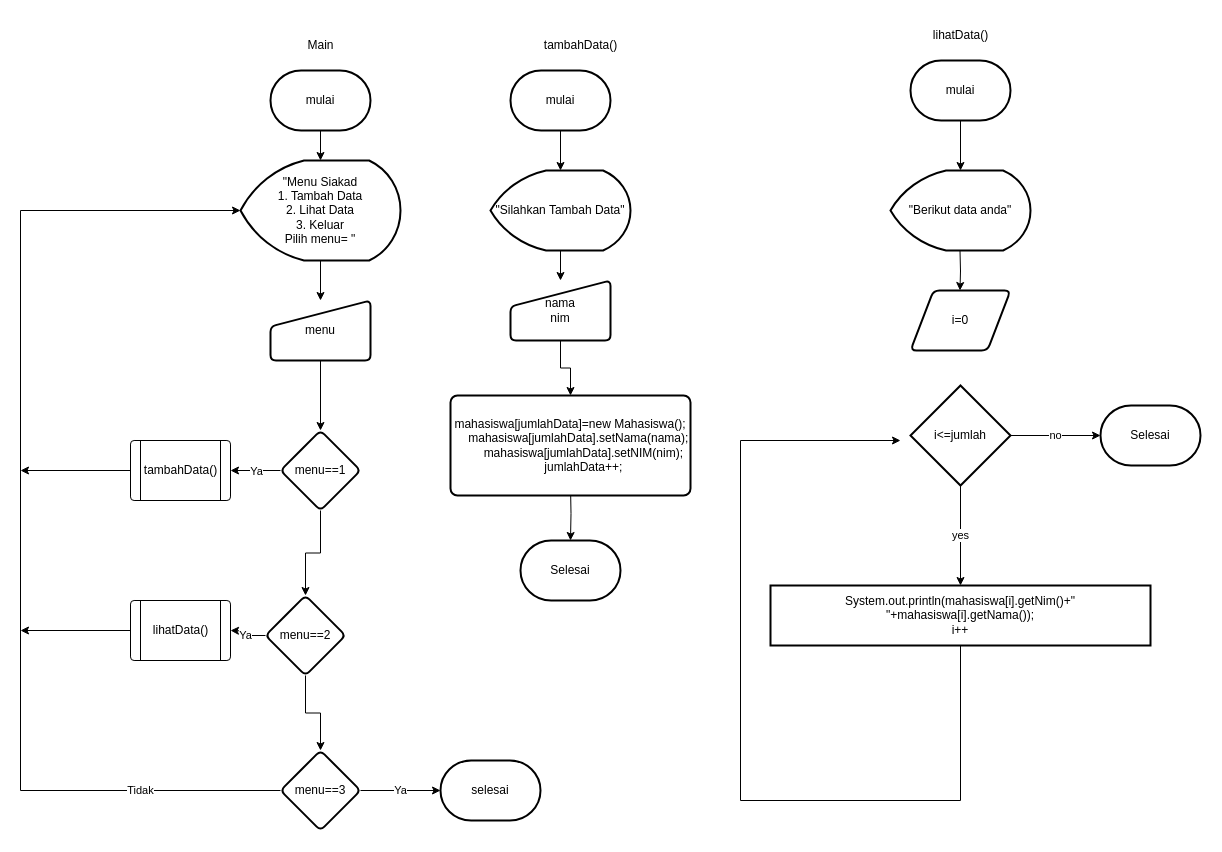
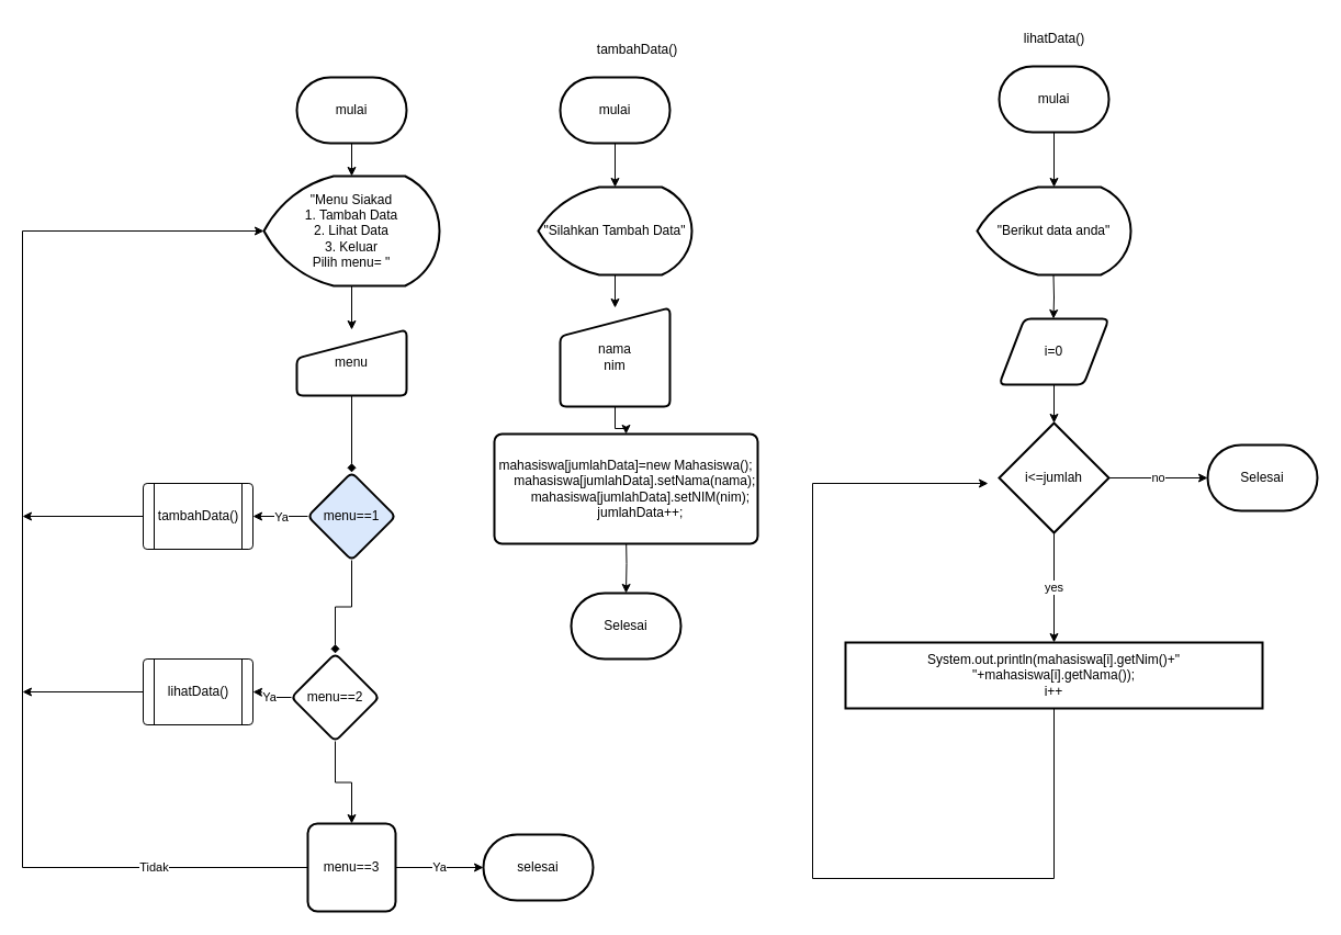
  <mxCell id="0" />
  <mxCell id="1" parent="0" />
  <mxCell id="2" value="" style="edgeStyle=orthogonalEdgeStyle;rounded=0;orthogonalLoop=1;jettySize=auto;html=1;" edge="1" parent="1" source="3" target="5"><mxGeometry relative="1" as="geometry" /></mxCell>
  <mxCell id="3" value="mulai" style="strokeWidth=2;html=1;shape=mxgraph.flowchart.terminator;whiteSpace=wrap;" vertex="1" parent="1"><mxGeometry x="270" y="70" width="100" height="60" as="geometry" /></mxCell>
  <mxCell id="4" value="" style="edgeStyle=orthogonalEdgeStyle;rounded=0;orthogonalLoop=1;jettySize=auto;html=1;" edge="1" parent="1" source="5" target="7"><mxGeometry relative="1" as="geometry" /></mxCell>
  <mxCell id="5" value="&quot;Menu Siakad&lt;br&gt;1. Tambah Data&lt;br&gt;2. Lihat Data&lt;br&gt;3. Keluar&lt;br&gt;Pilih menu= &quot;" style="strokeWidth=2;html=1;shape=mxgraph.flowchart.display;whiteSpace=wrap;" vertex="1" parent="1"><mxGeometry x="240" y="160" width="160" height="100" as="geometry" /></mxCell>
- <mxCell id="6" value="" style="edgeStyle=orthogonalEdgeStyle;rounded=0;orthogonalLoop=1;jettySize=auto;html=1;" edge="1" parent="1" source="7" target="10"><mxGeometry relative="1" as="geometry" /></mxCell>
+ <mxCell id="6" value="" style="edgeStyle=orthogonalEdgeStyle;rounded=0;orthogonalLoop=1;jettySize=auto;html=1;endArrow=diamond;" edge="1" parent="1" source="7" target="10"><mxGeometry relative="1" as="geometry" /></mxCell>
  <mxCell id="7" value="menu" style="html=1;strokeWidth=2;shape=manualInput;whiteSpace=wrap;rounded=1;size=26;arcSize=11;" vertex="1" parent="1"><mxGeometry x="270" y="300" width="100" height="60" as="geometry" /></mxCell>
- <mxCell id="8" value="" style="edgeStyle=orthogonalEdgeStyle;rounded=0;orthogonalLoop=1;jettySize=auto;html=1;" edge="1" parent="1" source="10" target="13"><mxGeometry relative="1" as="geometry" /></mxCell>
+ <mxCell id="8" value="" style="edgeStyle=orthogonalEdgeStyle;rounded=0;orthogonalLoop=1;jettySize=auto;html=1;endArrow=diamond;" edge="1" parent="1" source="10" target="13"><mxGeometry relative="1" as="geometry" /></mxCell>
  <mxCell id="9" value="Ya" style="edgeStyle=orthogonalEdgeStyle;rounded=0;orthogonalLoop=1;jettySize=auto;html=1;" edge="1" parent="1" source="10"><mxGeometry relative="1" as="geometry"><mxPoint x="230" y="470" as="targetPoint" /></mxGeometry></mxCell>
- <mxCell id="10" value="menu==1" style="rhombus;whiteSpace=wrap;html=1;strokeWidth=2;rounded=1;arcSize=11;" vertex="1" parent="1"><mxGeometry x="280" y="430" width="80" height="80" as="geometry" /></mxCell>
+ <mxCell id="10" value="menu==1" style="rhombus;whiteSpace=wrap;html=1;strokeWidth=2;rounded=1;arcSize=11;fillColor=#dae8fc;" vertex="1" parent="1"><mxGeometry x="280" y="430" width="80" height="80" as="geometry" /></mxCell>
  <mxCell id="11" value="" style="edgeStyle=orthogonalEdgeStyle;rounded=0;orthogonalLoop=1;jettySize=auto;html=1;" edge="1" parent="1" source="13" target="16"><mxGeometry relative="1" as="geometry" /></mxCell>
  <mxCell id="12" value="Ya" style="edgeStyle=orthogonalEdgeStyle;rounded=0;orthogonalLoop=1;jettySize=auto;html=1;" edge="1" parent="1" source="13"><mxGeometry relative="1" as="geometry"><mxPoint x="230" y="630" as="targetPoint" /></mxGeometry></mxCell>
  <mxCell id="13" value="menu==2" style="rhombus;whiteSpace=wrap;html=1;strokeWidth=2;rounded=1;arcSize=11;" vertex="1" parent="1"><mxGeometry x="265" y="595" width="80" height="80" as="geometry" /></mxCell>
  <mxCell id="14" value="Ya" style="edgeStyle=orthogonalEdgeStyle;rounded=0;orthogonalLoop=1;jettySize=auto;html=1;" edge="1" parent="1" source="16" target="19"><mxGeometry relative="1" as="geometry" /></mxCell>
  <mxCell id="15" value="Tidak" style="edgeStyle=orthogonalEdgeStyle;rounded=0;orthogonalLoop=1;jettySize=auto;html=1;entryX=0;entryY=0.5;entryDx=0;entryDy=0;entryPerimeter=0;" edge="1" parent="1" source="16" target="5"><mxGeometry x="-0.736" relative="1" as="geometry"><mxPoint x="30" y="200" as="targetPoint" /><Array as="points"><mxPoint x="20" y="790" /><mxPoint x="20" y="210" /></Array><mxPoint as="offset" /></mxGeometry></mxCell>
- <mxCell id="16" value="menu==3" style="rhombus;whiteSpace=wrap;html=1;strokeWidth=2;rounded=1;arcSize=11;" vertex="1" parent="1"><mxGeometry x="280" y="750" width="80" height="80" as="geometry" /></mxCell>
+ <mxCell id="16" value="menu==3" style="whiteSpace=wrap;html=1;strokeWidth=2;arcSize=11;rounded=1;" vertex="1" parent="1"><mxGeometry x="280" y="750" width="80" height="80" as="geometry" /></mxCell>
  <mxCell id="17" style="edgeStyle=orthogonalEdgeStyle;rounded=0;orthogonalLoop=1;jettySize=auto;html=1;" edge="1" parent="1"><mxGeometry relative="1" as="geometry"><mxPoint x="20" y="630" as="targetPoint" /><mxPoint x="130" y="630" as="sourcePoint" /></mxGeometry></mxCell>
  <mxCell id="18" style="edgeStyle=orthogonalEdgeStyle;rounded=0;orthogonalLoop=1;jettySize=auto;html=1;" edge="1" parent="1"><mxGeometry relative="1" as="geometry"><mxPoint x="20" y="470" as="targetPoint" /><mxPoint x="130" y="470" as="sourcePoint" /></mxGeometry></mxCell>
  <mxCell id="19" value="selesai" style="strokeWidth=2;html=1;shape=mxgraph.flowchart.terminator;whiteSpace=wrap;" vertex="1" parent="1"><mxGeometry x="440" y="760" width="100" height="60" as="geometry" /></mxCell>
  <mxCell id="20" value="" style="verticalLabelPosition=bottom;verticalAlign=top;html=1;shape=process;whiteSpace=wrap;rounded=1;size=0.1;arcSize=6;" vertex="1" parent="1"><mxGeometry x="130" y="440" width="100" height="60" as="geometry" /></mxCell>
  <mxCell id="21" value="" style="edgeStyle=orthogonalEdgeStyle;rounded=0;orthogonalLoop=1;jettySize=auto;html=1;" edge="1" parent="1" source="22" target="36"><mxGeometry relative="1" as="geometry" /></mxCell>
  <mxCell id="22" value="mulai" style="strokeWidth=2;html=1;shape=mxgraph.flowchart.terminator;whiteSpace=wrap;" vertex="1" parent="1"><mxGeometry x="510" y="70" width="100" height="60" as="geometry" /></mxCell>
  <mxCell id="23" value="" style="edgeStyle=orthogonalEdgeStyle;rounded=0;orthogonalLoop=1;jettySize=auto;html=1;" edge="1" parent="1" target="24"><mxGeometry relative="1" as="geometry"><mxPoint x="570" y="485" as="sourcePoint" /></mxGeometry></mxCell>
  <mxCell id="24" value="Selesai" style="strokeWidth=2;html=1;shape=mxgraph.flowchart.terminator;whiteSpace=wrap;" vertex="1" parent="1"><mxGeometry x="520" y="540" width="100" height="60" as="geometry" /></mxCell>
  <mxCell id="25" value="" style="edgeStyle=orthogonalEdgeStyle;rounded=0;orthogonalLoop=1;jettySize=auto;html=1;" edge="1" parent="1" source="26" target="28"><mxGeometry relative="1" as="geometry" /></mxCell>
  <mxCell id="26" value="mulai" style="strokeWidth=2;html=1;shape=mxgraph.flowchart.terminator;whiteSpace=wrap;" vertex="1" parent="1"><mxGeometry x="910" y="60" width="100" height="60" as="geometry" /></mxCell>
  <mxCell id="27" value="" style="edgeStyle=orthogonalEdgeStyle;rounded=0;orthogonalLoop=1;jettySize=auto;html=1;" edge="1" parent="1"><mxGeometry relative="1" as="geometry"><mxPoint x="959.5" y="250" as="sourcePoint" /><mxPoint x="959.5" y="290" as="targetPoint" /></mxGeometry></mxCell>
  <mxCell id="28" value="&quot;Berikut data anda&quot;" style="strokeWidth=2;html=1;shape=mxgraph.flowchart.display;whiteSpace=wrap;" vertex="1" parent="1"><mxGeometry x="890" y="170" width="140" height="80" as="geometry" /></mxCell>
  <mxCell id="29" value="tambahData()" style="text;html=1;resizable=0;autosize=1;align=center;verticalAlign=middle;points=[];fillColor=none;strokeColor=none;rounded=0;" vertex="1" parent="1"><mxGeometry x="130" y="455" width="100" height="30" as="geometry" /></mxCell>
  <mxCell id="30" value="" style="verticalLabelPosition=bottom;verticalAlign=top;html=1;shape=process;whiteSpace=wrap;rounded=1;size=0.1;arcSize=6;" vertex="1" parent="1"><mxGeometry x="130" y="600" width="100" height="60" as="geometry" /></mxCell>
  <mxCell id="31" value="lihatData()" style="text;html=1;resizable=0;autosize=1;align=center;verticalAlign=middle;points=[];fillColor=none;strokeColor=none;rounded=0;" vertex="1" parent="1"><mxGeometry x="140" y="615" width="80" height="30" as="geometry" /></mxCell>
  <mxCell id="32" value="tambahData()" style="text;html=1;align=center;verticalAlign=middle;resizable=0;points=[];autosize=1;strokeColor=none;fillColor=none;" vertex="1" parent="1"><mxGeometry x="530" y="30" width="100" height="30" as="geometry" /></mxCell>
  <mxCell id="33" value="lihatData()" style="text;html=1;align=center;verticalAlign=middle;resizable=0;points=[];autosize=1;strokeColor=none;fillColor=none;" vertex="1" parent="1"><mxGeometry x="920" y="20" width="80" height="30" as="geometry" /></mxCell>
- <mxCell id="34" value="Main" style="text;html=1;align=center;verticalAlign=middle;resizable=0;points=[];autosize=1;strokeColor=none;fillColor=none;" vertex="1" parent="1"><mxGeometry x="295" y="30" width="50" height="30" as="geometry" /></mxCell>
  <mxCell id="35" value="" style="edgeStyle=orthogonalEdgeStyle;rounded=0;orthogonalLoop=1;jettySize=auto;html=1;" edge="1" parent="1" source="36" target="39"><mxGeometry relative="1" as="geometry" /></mxCell>
  <mxCell id="36" value="&quot;Silahkan Tambah Data&quot;" style="strokeWidth=2;html=1;shape=mxgraph.flowchart.display;whiteSpace=wrap;" vertex="1" parent="1"><mxGeometry x="490" y="170" width="140" height="80" as="geometry" /></mxCell>
  <mxCell id="37" value="mahasiswa[jumlahData]=new Mahasiswa();&lt;br&gt;&amp;nbsp; &amp;nbsp; &amp;nbsp;mahasiswa[jumlahData].setNama(nama);&lt;br&gt;&amp;nbsp; &amp;nbsp; &amp;nbsp; &amp;nbsp; mahasiswa[jumlahData].setNIM(nim);&lt;br&gt;&amp;nbsp; &amp;nbsp; &amp;nbsp; &amp;nbsp; jumlahData++;" style="rounded=1;whiteSpace=wrap;html=1;absoluteArcSize=1;arcSize=14;strokeWidth=2;" vertex="1" parent="1"><mxGeometry x="450" y="395" width="240" height="100" as="geometry" /></mxCell>
  <mxCell id="38" value="" style="edgeStyle=orthogonalEdgeStyle;rounded=0;orthogonalLoop=1;jettySize=auto;html=1;" edge="1" parent="1" source="39" target="37"><mxGeometry relative="1" as="geometry" /></mxCell>
- <mxCell id="39" value="nama&lt;br&gt;nim" style="html=1;strokeWidth=2;shape=manualInput;whiteSpace=wrap;rounded=1;size=26;arcSize=11;" vertex="1" parent="1"><mxGeometry x="510" y="280" width="100" height="60" as="geometry" /></mxCell>
+ <mxCell id="39" value="nama&lt;br&gt;nim" style="html=1;strokeWidth=2;shape=manualInput;whiteSpace=wrap;rounded=1;size=26;arcSize=11;" vertex="1" parent="1"><mxGeometry x="510" y="280" width="100" height="90" as="geometry" /></mxCell>
  <mxCell id="40" value="yes" style="edgeStyle=orthogonalEdgeStyle;rounded=0;orthogonalLoop=1;jettySize=auto;html=1;" edge="1" parent="1" source="42" target="46"><mxGeometry relative="1" as="geometry" /></mxCell>
  <mxCell id="41" value="no" style="edgeStyle=orthogonalEdgeStyle;rounded=0;orthogonalLoop=1;jettySize=auto;html=1;" edge="1" parent="1" source="42" target="47"><mxGeometry relative="1" as="geometry" /></mxCell>
  <mxCell id="42" value="i&amp;lt;=jumlah" style="strokeWidth=2;html=1;shape=mxgraph.flowchart.decision;whiteSpace=wrap;" vertex="1" parent="1"><mxGeometry x="910" y="385" width="100" height="100" as="geometry" /></mxCell>
+ <mxCell id="43" value="" style="edgeStyle=orthogonalEdgeStyle;rounded=0;orthogonalLoop=1;jettySize=auto;html=1;" edge="1" parent="1" source="44" target="42"><mxGeometry relative="1" as="geometry" /></mxCell>
  <mxCell id="44" value="i=0" style="shape=parallelogram;html=1;strokeWidth=2;perimeter=parallelogramPerimeter;whiteSpace=wrap;rounded=1;arcSize=12;size=0.23;" vertex="1" parent="1"><mxGeometry x="910" y="290" width="100" height="60" as="geometry" /></mxCell>
  <mxCell id="45" style="edgeStyle=orthogonalEdgeStyle;rounded=0;orthogonalLoop=1;jettySize=auto;html=1;" edge="1" parent="1" source="46"><mxGeometry relative="1" as="geometry"><mxPoint x="900" y="440" as="targetPoint" /><Array as="points"><mxPoint x="960" y="800" /><mxPoint x="740" y="800" /><mxPoint x="740" y="440" /></Array></mxGeometry></mxCell>
  <mxCell id="46" value="System.out.println(mahasiswa[i].getNim()+&quot; &quot;+mahasiswa[i].getNama());&lt;br&gt;i++" style="whiteSpace=wrap;html=1;strokeWidth=2;" vertex="1" parent="1"><mxGeometry x="770" y="585" width="380" height="60" as="geometry" /></mxCell>
  <mxCell id="47" value="Selesai" style="strokeWidth=2;html=1;shape=mxgraph.flowchart.terminator;whiteSpace=wrap;" vertex="1" parent="1"><mxGeometry x="1100" y="405" width="100" height="60" as="geometry" /></mxCell>
